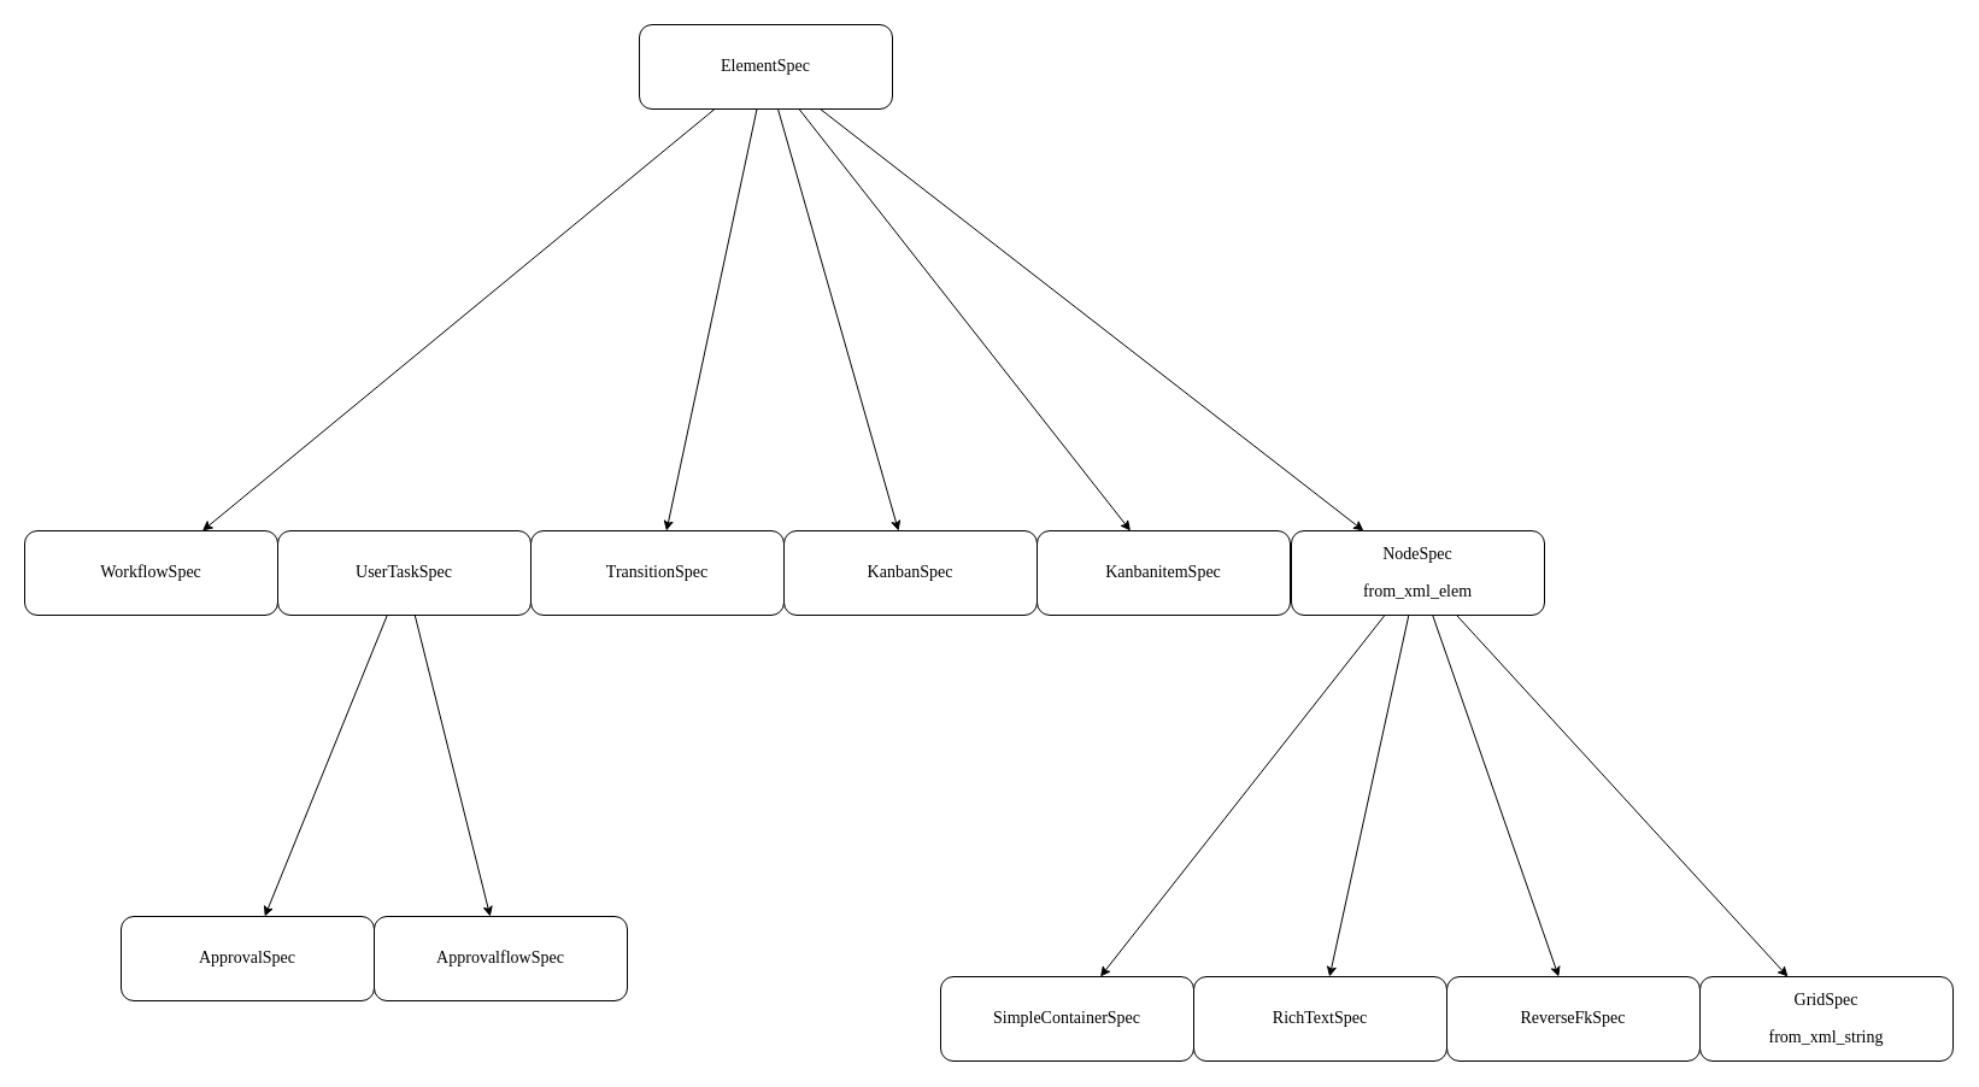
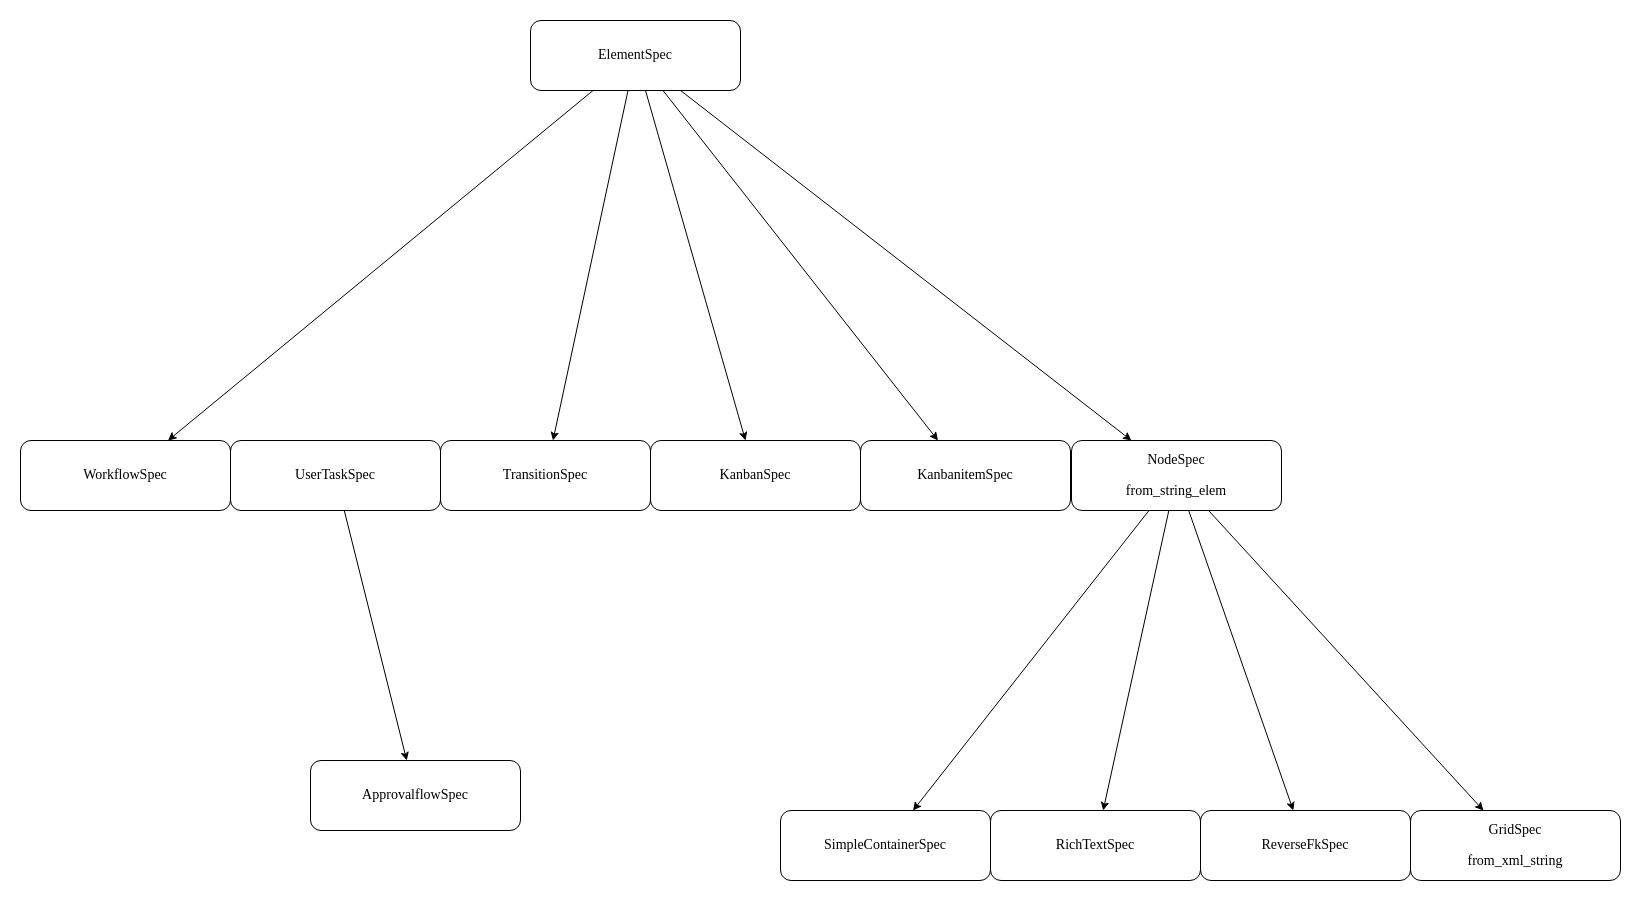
  <mxCell id="0" />
  <mxCell id="1" parent="0" />
  <mxCell id="2" value="" style="rounded=0;orthogonalLoop=1;jettySize=auto;html=1;" edge="1" parent="1" source="7" target="8"><mxGeometry relative="1" as="geometry" /></mxCell>
  <mxCell id="3" value="" style="edgeStyle=none;rounded=0;orthogonalLoop=1;jettySize=auto;html=1;" edge="1" parent="1" source="7" target="12"><mxGeometry relative="1" as="geometry" /></mxCell>
  <mxCell id="4" value="" style="edgeStyle=none;rounded=0;orthogonalLoop=1;jettySize=auto;html=1;" edge="1" parent="1" source="7" target="13"><mxGeometry relative="1" as="geometry" /></mxCell>
  <mxCell id="5" value="" style="edgeStyle=none;rounded=0;orthogonalLoop=1;jettySize=auto;html=1;" edge="1" parent="1" source="7" target="14"><mxGeometry relative="1" as="geometry" /></mxCell>
  <mxCell id="6" value="" style="edgeStyle=none;rounded=0;orthogonalLoop=1;jettySize=auto;html=1;" edge="1" parent="1" source="7" target="19"><mxGeometry relative="1" as="geometry" /></mxCell>
  <mxCell id="7" value="&lt;pre style=&quot;background-color: #ffffff ; color: #080808 ; font-family: &amp;#34;jetbrains mono&amp;#34; ; font-size: 10.5pt&quot;&gt;ElementSpec&lt;/pre&gt;" style="rounded=1;whiteSpace=wrap;html=1;" vertex="1" parent="1"><mxGeometry x="530" y="20" width="210" height="70" as="geometry" /></mxCell>
  <mxCell id="8" value="&lt;pre style=&quot;background-color: #ffffff ; color: #080808 ; font-family: &amp;#34;jetbrains mono&amp;#34; ; font-size: 10.5pt&quot;&gt;&lt;pre style=&quot;font-family: &amp;#34;jetbrains mono&amp;#34; ; font-size: 10.5pt&quot;&gt;&lt;span style=&quot;color: #000000&quot;&gt;WorkflowSpec&lt;/span&gt;&lt;/pre&gt;&lt;/pre&gt;" style="rounded=1;whiteSpace=wrap;html=1;" vertex="1" parent="1"><mxGeometry x="20" y="440" width="210" height="70" as="geometry" /></mxCell>
- <mxCell id="9" value="" style="edgeStyle=none;rounded=0;orthogonalLoop=1;jettySize=auto;html=1;" edge="1" parent="1" source="11" target="20"><mxGeometry relative="1" as="geometry" /></mxCell>
  <mxCell id="10" value="" style="edgeStyle=none;rounded=0;orthogonalLoop=1;jettySize=auto;html=1;" edge="1" parent="1" source="11" target="21"><mxGeometry relative="1" as="geometry" /></mxCell>
  <mxCell id="11" value="&lt;pre style=&quot;background-color: #ffffff ; color: #080808 ; font-family: &amp;#34;jetbrains mono&amp;#34; ; font-size: 10.5pt&quot;&gt;&lt;pre style=&quot;font-family: &amp;#34;jetbrains mono&amp;#34; ; font-size: 10.5pt&quot;&gt;&lt;span style=&quot;color: #000000&quot;&gt;UserTaskSpec&lt;/span&gt;&lt;/pre&gt;&lt;/pre&gt;" style="rounded=1;whiteSpace=wrap;html=1;" vertex="1" parent="1"><mxGeometry x="230" y="440" width="210" height="70" as="geometry" /></mxCell>
  <mxCell id="12" value="&lt;pre style=&quot;background-color: #ffffff ; color: #080808 ; font-family: &amp;#34;jetbrains mono&amp;#34; ; font-size: 10.5pt&quot;&gt;&lt;pre style=&quot;font-family: &amp;#34;jetbrains mono&amp;#34; ; font-size: 10.5pt&quot;&gt;&lt;span style=&quot;color: #000000&quot;&gt;TransitionSpec&lt;/span&gt;&lt;/pre&gt;&lt;/pre&gt;" style="rounded=1;whiteSpace=wrap;html=1;" vertex="1" parent="1"><mxGeometry x="440" y="440" width="210" height="70" as="geometry" /></mxCell>
  <mxCell id="13" value="&lt;pre style=&quot;background-color: #ffffff ; color: #080808 ; font-family: &amp;#34;jetbrains mono&amp;#34; ; font-size: 10.5pt&quot;&gt;&lt;pre style=&quot;font-family: &amp;#34;jetbrains mono&amp;#34; ; font-size: 10.5pt&quot;&gt;&lt;span style=&quot;color: #000000&quot;&gt;KanbanSpec&lt;/span&gt;&lt;/pre&gt;&lt;/pre&gt;" style="rounded=1;whiteSpace=wrap;html=1;" vertex="1" parent="1"><mxGeometry x="650" y="440" width="210" height="70" as="geometry" /></mxCell>
  <mxCell id="14" value="&lt;pre style=&quot;background-color: #ffffff ; color: #080808 ; font-family: &amp;#34;jetbrains mono&amp;#34; ; font-size: 10.5pt&quot;&gt;&lt;pre style=&quot;font-family: &amp;#34;jetbrains mono&amp;#34; ; font-size: 10.5pt&quot;&gt;&lt;span style=&quot;color: #000000&quot;&gt;KanbanitemSpec&lt;/span&gt;&lt;/pre&gt;&lt;/pre&gt;" style="rounded=1;whiteSpace=wrap;html=1;" vertex="1" parent="1"><mxGeometry x="860" y="440" width="210" height="70" as="geometry" /></mxCell>
  <mxCell id="15" value="" style="edgeStyle=none;rounded=0;orthogonalLoop=1;jettySize=auto;html=1;" edge="1" parent="1" source="19" target="22"><mxGeometry relative="1" as="geometry" /></mxCell>
  <mxCell id="16" value="" style="edgeStyle=none;rounded=0;orthogonalLoop=1;jettySize=auto;html=1;" edge="1" parent="1" source="19" target="23"><mxGeometry relative="1" as="geometry" /></mxCell>
  <mxCell id="17" value="" style="edgeStyle=none;rounded=0;orthogonalLoop=1;jettySize=auto;html=1;" edge="1" parent="1" source="19" target="24"><mxGeometry relative="1" as="geometry" /></mxCell>
  <mxCell id="18" value="" style="edgeStyle=none;rounded=0;orthogonalLoop=1;jettySize=auto;html=1;" edge="1" parent="1" source="19" target="25"><mxGeometry relative="1" as="geometry" /></mxCell>
- <mxCell id="19" value="&lt;pre style=&quot;background-color: #ffffff ; color: #080808 ; font-family: &amp;#34;jetbrains mono&amp;#34; ; font-size: 10.5pt&quot;&gt;&lt;pre style=&quot;font-family: &amp;#34;jetbrains mono&amp;#34; ; font-size: 10.5pt&quot;&gt;&lt;span style=&quot;color: #000000&quot;&gt;NodeSpec&lt;/span&gt;&lt;/pre&gt;&lt;pre style=&quot;font-family: &amp;#34;jetbrains mono&amp;#34; ; font-size: 10.5pt&quot;&gt;&lt;pre style=&quot;font-family: &amp;#34;jetbrains mono&amp;#34; ; font-size: 10.5pt&quot;&gt;&lt;span style=&quot;color: #000000&quot;&gt;from_xml_elem&lt;/span&gt;&lt;/pre&gt;&lt;/pre&gt;&lt;/pre&gt;" style="rounded=1;whiteSpace=wrap;html=1;" vertex="1" parent="1"><mxGeometry x="1071" y="440" width="210" height="70" as="geometry" /></mxCell>
- <mxCell id="20" value="&lt;pre style=&quot;background-color: #ffffff ; color: #080808 ; font-family: &amp;#34;jetbrains mono&amp;#34; ; font-size: 10.5pt&quot;&gt;&lt;pre style=&quot;font-family: &amp;#34;jetbrains mono&amp;#34; ; font-size: 10.5pt&quot;&gt;&lt;pre style=&quot;font-family: &amp;#34;jetbrains mono&amp;#34; ; font-size: 10.5pt&quot;&gt;&lt;span style=&quot;color: #000000&quot;&gt;ApprovalSpec&lt;/span&gt;&lt;/pre&gt;&lt;/pre&gt;&lt;/pre&gt;" style="rounded=1;whiteSpace=wrap;html=1;" vertex="1" parent="1"><mxGeometry x="100" y="760" width="210" height="70" as="geometry" /></mxCell>
+ <mxCell id="19" value="&lt;pre style=&quot;background-color: #ffffff ; color: #080808 ; font-family: &amp;#34;jetbrains mono&amp;#34; ; font-size: 10.5pt&quot;&gt;&lt;pre style=&quot;font-family: &amp;#34;jetbrains mono&amp;#34; ; font-size: 10.5pt&quot;&gt;&lt;span style=&quot;color: #000000&quot;&gt;NodeSpec&lt;/span&gt;&lt;/pre&gt;&lt;pre style=&quot;font-family: &amp;#34;jetbrains mono&amp;#34; ; font-size: 10.5pt&quot;&gt;&lt;pre style=&quot;font-family: &amp;#34;jetbrains mono&amp;#34; ; font-size: 10.5pt&quot;&gt;&lt;span style=&quot;color: #000000&quot;&gt;from_string_elem&lt;/span&gt;&lt;/pre&gt;&lt;/pre&gt;&lt;/pre&gt;" style="rounded=1;whiteSpace=wrap;html=1;" vertex="1" parent="1"><mxGeometry x="1071" y="440" width="210" height="70" as="geometry" /></mxCell>
  <mxCell id="21" value="&lt;pre style=&quot;background-color: #ffffff ; color: #080808 ; font-family: &amp;#34;jetbrains mono&amp;#34; ; font-size: 10.5pt&quot;&gt;&lt;pre style=&quot;font-family: &amp;#34;jetbrains mono&amp;#34; ; font-size: 10.5pt&quot;&gt;&lt;pre style=&quot;font-family: &amp;#34;jetbrains mono&amp;#34; ; font-size: 10.5pt&quot;&gt;&lt;span style=&quot;color: #000000&quot;&gt;ApprovalflowSpec&lt;/span&gt;&lt;/pre&gt;&lt;/pre&gt;&lt;/pre&gt;" style="rounded=1;whiteSpace=wrap;html=1;" vertex="1" parent="1"><mxGeometry x="310" y="760" width="210" height="70" as="geometry" /></mxCell>
  <mxCell id="22" value="&lt;pre style=&quot;background-color: #ffffff ; color: #080808 ; font-family: &amp;#34;jetbrains mono&amp;#34; ; font-size: 10.5pt&quot;&gt;&lt;pre style=&quot;font-family: &amp;#34;jetbrains mono&amp;#34; ; font-size: 10.5pt&quot;&gt;&lt;pre style=&quot;font-family: &amp;#34;jetbrains mono&amp;#34; ; font-size: 10.5pt&quot;&gt;&lt;span style=&quot;color: #000000&quot;&gt;SimpleContainerSpec&lt;/span&gt;&lt;/pre&gt;&lt;/pre&gt;&lt;/pre&gt;" style="rounded=1;whiteSpace=wrap;html=1;" vertex="1" parent="1"><mxGeometry x="780" y="810" width="210" height="70" as="geometry" /></mxCell>
  <mxCell id="23" value="&lt;pre style=&quot;background-color: #ffffff ; color: #080808 ; font-family: &amp;#34;jetbrains mono&amp;#34; ; font-size: 10.5pt&quot;&gt;&lt;pre style=&quot;font-family: &amp;#34;jetbrains mono&amp;#34; ; font-size: 10.5pt&quot;&gt;&lt;pre style=&quot;font-family: &amp;#34;jetbrains mono&amp;#34; ; font-size: 10.5pt&quot;&gt;&lt;span style=&quot;color: #000000&quot;&gt;RichTextSpec&lt;/span&gt;&lt;/pre&gt;&lt;/pre&gt;&lt;/pre&gt;" style="rounded=1;whiteSpace=wrap;html=1;" vertex="1" parent="1"><mxGeometry x="990" y="810" width="210" height="70" as="geometry" /></mxCell>
  <mxCell id="24" value="&lt;pre style=&quot;background-color: #ffffff ; color: #080808 ; font-family: &amp;#34;jetbrains mono&amp;#34; ; font-size: 10.5pt&quot;&gt;&lt;pre style=&quot;font-family: &amp;#34;jetbrains mono&amp;#34; ; font-size: 10.5pt&quot;&gt;&lt;pre style=&quot;font-family: &amp;#34;jetbrains mono&amp;#34; ; font-size: 10.5pt&quot;&gt;&lt;span style=&quot;color: #000000&quot;&gt;ReverseFkSpec&lt;/span&gt;&lt;/pre&gt;&lt;/pre&gt;&lt;/pre&gt;" style="rounded=1;whiteSpace=wrap;html=1;" vertex="1" parent="1"><mxGeometry x="1200" y="810" width="210" height="70" as="geometry" /></mxCell>
  <mxCell id="25" value="&lt;pre style=&quot;background-color: #ffffff ; color: #080808 ; font-family: &amp;#34;jetbrains mono&amp;#34; ; font-size: 10.5pt&quot;&gt;&lt;pre style=&quot;font-family: &amp;#34;jetbrains mono&amp;#34; ; font-size: 10.5pt&quot;&gt;&lt;pre style=&quot;font-family: &amp;#34;jetbrains mono&amp;#34; ; font-size: 10.5pt&quot;&gt;&lt;span style=&quot;color: #000000&quot;&gt;GridSpec&lt;/span&gt;&lt;/pre&gt;&lt;pre style=&quot;font-family: &amp;#34;jetbrains mono&amp;#34; ; font-size: 10.5pt&quot;&gt;&lt;pre style=&quot;font-family: &amp;#34;jetbrains mono&amp;#34; ; font-size: 10.5pt&quot;&gt;&lt;span style=&quot;color: #000000&quot;&gt;from_xml_string&lt;/span&gt;&lt;/pre&gt;&lt;/pre&gt;&lt;/pre&gt;&lt;/pre&gt;" style="rounded=1;whiteSpace=wrap;html=1;" vertex="1" parent="1"><mxGeometry x="1410" y="810" width="210" height="70" as="geometry" /></mxCell>
